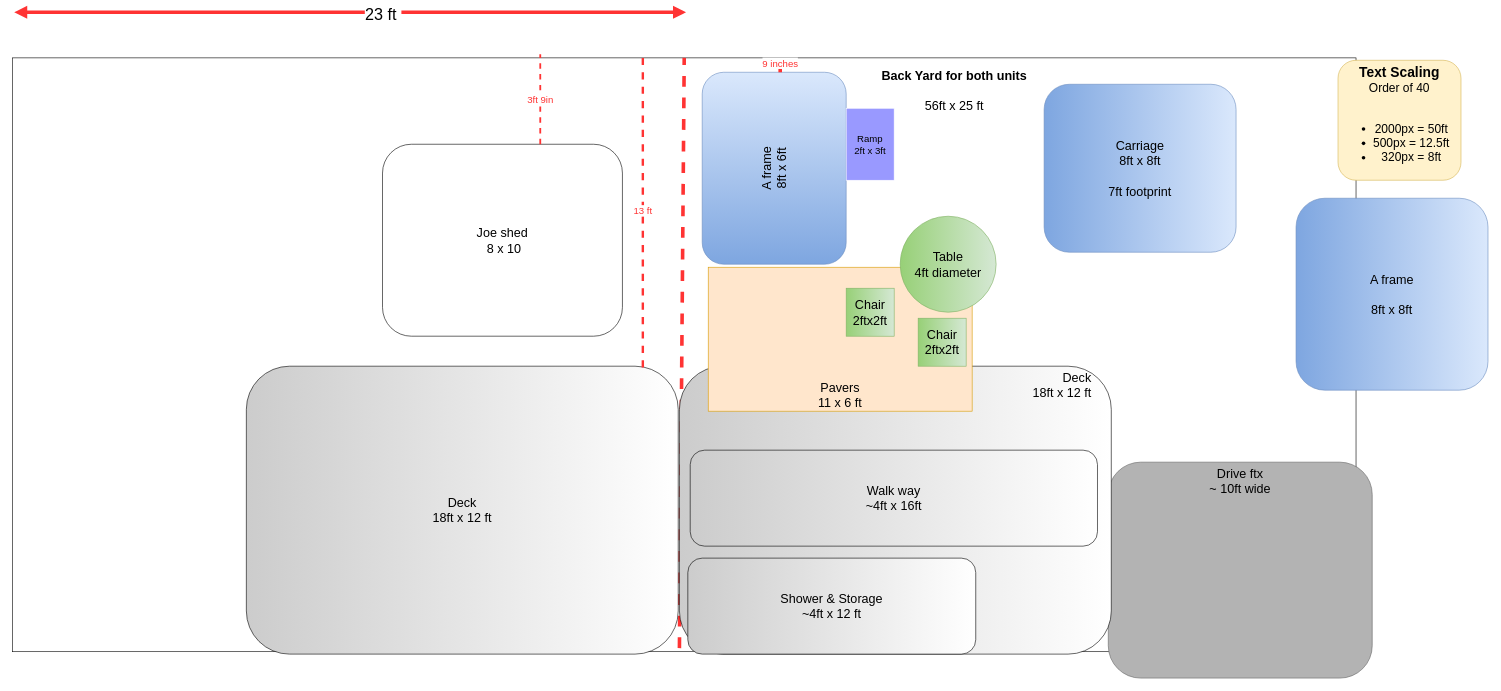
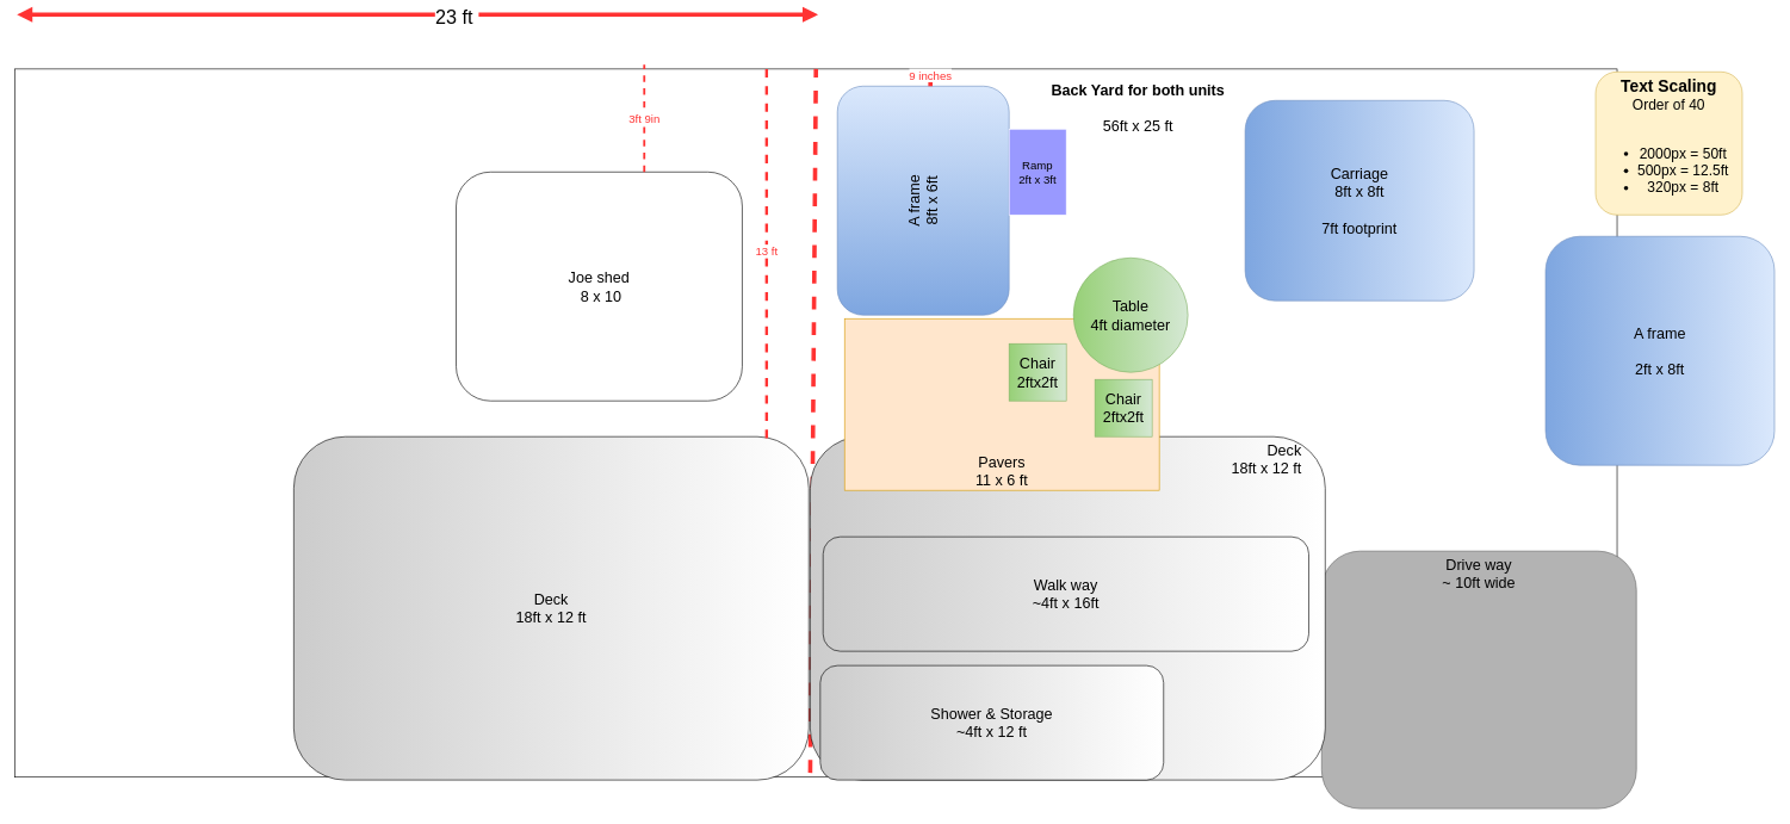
  <mxCell id="0" />
  <mxCell id="1" parent="0" />
  <mxCell id="2" value="" style="rounded=0;whiteSpace=wrap;html=1;imageAspect=0;imageWidth=40;imageHeight=25;absoluteArcSize=0;resizable=1;resizeWidth=1;resizeHeight=1;fontSize=18;fillOpacity=50;" vertex="1" parent="1"><mxGeometry x="20" y="96" width="2240" height="990" as="geometry" /></mxCell>
  <mxCell id="3" value="&lt;b style=&quot;font-size: 23px&quot;&gt;Text Scaling&lt;br&gt;&lt;/b&gt;Order of 40&lt;br&gt;&lt;span&gt;&lt;br&gt;&lt;/span&gt;&lt;ul&gt;&lt;li&gt;&lt;span&gt;2000px = 50ft&lt;/span&gt;&lt;/li&gt;&lt;li&gt;500px = 12.5ft&lt;/li&gt;&lt;li&gt;320px = 8ft&lt;/li&gt;&lt;/ul&gt;" style="rounded=1;whiteSpace=wrap;html=1;fontSize=20;labelPosition=center;verticalLabelPosition=middle;align=center;verticalAlign=middle;fillColor=#fff2cc;strokeColor=#d6b656;" vertex="1" parent="1"><mxGeometry x="2230" y="100" width="205" height="200" as="geometry" /></mxCell>
  <mxCell id="4" value="&lt;b&gt;Back Yard for both units&lt;/b&gt;&lt;br style=&quot;font-size: 21px&quot;&gt;&lt;br style=&quot;font-size: 21px&quot;&gt;56ft x 25 ft" style="text;html=1;resizable=0;autosize=1;align=center;verticalAlign=middle;points=[];fillColor=none;strokeColor=none;rounded=0;fontSize=21;" vertex="1" parent="1"><mxGeometry x="1460" y="110" width="260" height="80" as="geometry" /></mxCell>
  <mxCell id="5" value="Joe shed&lt;br&gt;&amp;nbsp;8 x 10" style="rounded=1;whiteSpace=wrap;html=1;fontSize=21;rotation=0;" vertex="1" parent="1"><mxGeometry x="637" y="240" width="400" height="320" as="geometry" /></mxCell>
  <mxCell id="6" value="" style="endArrow=none;dashed=1;html=1;rounded=0;fontSize=21;entryX=0.5;entryY=0;entryDx=0;entryDy=0;strokeWidth=6;strokeColor=#FF3333;" edge="1" parent="1" target="2"><mxGeometry width="50" height="50" relative="1" as="geometry"><mxPoint x="1132" y="1080" as="sourcePoint" /><mxPoint x="1197" y="820" as="targetPoint" /></mxGeometry></mxCell>
- <mxCell id="7" value="Drive ftx&lt;br&gt;~ 10ft wide" style="rounded=1;whiteSpace=wrap;html=1;fontSize=21;fillColor=#B3B3B3;gradientColor=none;strokeColor=#666666;verticalAlign=top;" vertex="1" parent="1"><mxGeometry x="1847" y="770" width="440" height="360" as="geometry" /></mxCell>
+ <mxCell id="7" value="Drive way&lt;br&gt;~ 10ft wide" style="rounded=1;whiteSpace=wrap;html=1;fontSize=21;fillColor=#B3B3B3;gradientColor=none;strokeColor=#666666;verticalAlign=top;" vertex="1" parent="1"><mxGeometry x="1847" y="770" width="440" height="360" as="geometry" /></mxCell>
  <mxCell id="8" value="Deck&lt;br&gt;18ft x 12 ft" style="rounded=1;whiteSpace=wrap;html=1;fontSize=21;gradientColor=#CCCCCC;gradientDirection=west;verticalAlign=top;align=right;spacingRight=31;" vertex="1" parent="1"><mxGeometry x="1132" y="610" width="720" height="480" as="geometry" /></mxCell>
  <mxCell id="9" value="Deck&lt;br&gt;18ft x 12 ft" style="rounded=1;whiteSpace=wrap;html=1;fontSize=21;gradientColor=#CCCCCC;gradientDirection=west;" vertex="1" parent="1"><mxGeometry x="410" y="610" width="720" height="480" as="geometry" /></mxCell>
  <mxCell id="10" value="Shower &amp;amp; Storage&lt;br&gt;~4ft x 12 ft" style="rounded=1;whiteSpace=wrap;html=1;fontSize=21;gradientColor=#CCCCCC;gradientDirection=west;" vertex="1" parent="1"><mxGeometry x="1146" y="930" width="480" height="160" as="geometry" /></mxCell>
  <mxCell id="11" value="Walk way&lt;br&gt;~4ft x 16ft" style="rounded=1;whiteSpace=wrap;html=1;fontSize=21;gradientColor=#CCCCCC;gradientDirection=west;" vertex="1" parent="1"><mxGeometry x="1150" y="750" width="679" height="160" as="geometry" /></mxCell>
- <mxCell id="12" value="A frame&lt;br&gt;&amp;nbsp;&lt;br&gt;8ft x 8ft" style="rounded=1;whiteSpace=wrap;html=1;fontSize=21;gradientColor=#7ea6e0;gradientDirection=west;fillColor=#dae8fc;strokeColor=#6c8ebf;" vertex="1" parent="1"><mxGeometry x="2160" y="330" width="320" height="320" as="geometry" /></mxCell>
+ <mxCell id="12" value="A frame&lt;br&gt;&amp;nbsp;&lt;br&gt;2ft x 8ft" style="rounded=1;whiteSpace=wrap;html=1;fontSize=21;gradientColor=#7ea6e0;gradientDirection=west;fillColor=#dae8fc;strokeColor=#6c8ebf;" vertex="1" parent="1"><mxGeometry x="2160" y="330" width="320" height="320" as="geometry" /></mxCell>
  <mxCell id="13" value="Carriage&lt;br&gt;8ft x 8ft&lt;br&gt;&lt;br&gt;7ft footprint" style="rounded=1;whiteSpace=wrap;html=1;fontSize=21;gradientColor=#7ea6e0;gradientDirection=west;rotation=0;textDirection=ltr;fillColor=#dae8fc;strokeColor=#6c8ebf;" vertex="1" parent="1"><mxGeometry x="1740" y="140" width="320" height="280" as="geometry" /></mxCell>
  <mxCell id="14" value="A frame&lt;br&gt;8ft x 6ft&lt;br&gt;" style="rounded=1;whiteSpace=wrap;html=1;fontSize=21;gradientColor=#7ea6e0;gradientDirection=west;rotation=-90;textDirection=ltr;fillColor=#dae8fc;strokeColor=#6c8ebf;" vertex="1" parent="1"><mxGeometry x="1130" y="160" width="320" height="240" as="geometry" /></mxCell>
  <mxCell id="15" value="13 ft" style="endArrow=none;dashed=1;html=1;rounded=0;fontSize=16;strokeWidth=4;strokeColor=#FF3333;fontColor=#FF3333;" edge="1" parent="1"><mxGeometry width="50" height="50" relative="1" as="geometry"><mxPoint x="1071" y="612" as="sourcePoint" /><mxPoint x="1071" y="90" as="targetPoint" /></mxGeometry></mxCell>
  <mxCell id="16" value="3ft 9in" style="endArrow=none;dashed=1;html=1;rounded=0;fontSize=16;strokeWidth=3;strokeColor=#FF3333;fontColor=#FF3333;" edge="1" parent="1"><mxGeometry width="50" height="50" relative="1" as="geometry"><mxPoint x="900" y="240" as="sourcePoint" /><mxPoint x="900" y="90" as="targetPoint" /></mxGeometry></mxCell>
  <mxCell id="17" value="Pavers&lt;br&gt;11 x 6 ft" style="rounded=0;whiteSpace=wrap;html=1;fontSize=21;fillColor=#ffe6cc;gradientDirection=west;verticalAlign=bottom;strokeColor=#d79b00;" vertex="1" parent="1"><mxGeometry x="1180" y="445" width="440" height="240" as="geometry" /></mxCell>
  <mxCell id="18" value="Table&lt;br&gt;4ft diameter" style="ellipse;whiteSpace=wrap;html=1;aspect=fixed;fontSize=21;fillColor=#d5e8d4;gradientColor=#97d077;gradientDirection=west;strokeColor=#82b366;" vertex="1" parent="1"><mxGeometry x="1500" y="360" width="160" height="160" as="geometry" /></mxCell>
  <mxCell id="19" value="&lt;span&gt;Chair&lt;/span&gt;&lt;br&gt;&lt;span&gt;2ftx2ft&lt;/span&gt;" style="whiteSpace=wrap;html=1;aspect=fixed;fontSize=21;fillColor=#d5e8d4;gradientColor=#97d077;gradientDirection=west;strokeColor=#82b366;" vertex="1" parent="1"><mxGeometry x="1530" y="530" width="80" height="80" as="geometry" /></mxCell>
  <mxCell id="20" value="Chair&lt;br&gt;2ftx2ft" style="whiteSpace=wrap;html=1;aspect=fixed;fontSize=21;fillColor=#d5e8d4;gradientColor=#97d077;gradientDirection=west;strokeColor=#82b366;" vertex="1" parent="1"><mxGeometry x="1410" y="480" width="80" height="80" as="geometry" /></mxCell>
  <mxCell id="21" value="9 inches" style="endArrow=none;dashed=1;html=1;rounded=0;fontSize=16;strokeWidth=6;strokeColor=#FF3333;fontColor=#FF3333;" edge="1" parent="1"><mxGeometry width="50" height="50" relative="1" as="geometry"><mxPoint x="1300" y="120" as="sourcePoint" /><mxPoint x="1300" y="90" as="targetPoint" /></mxGeometry></mxCell>
  <mxCell id="22" value="&lt;font color=&quot;#000000&quot;&gt;Ramp&lt;br&gt;2ft x 3ft&lt;/font&gt;" style="rounded=0;whiteSpace=wrap;html=1;fontSize=16;fontColor=#FF3333;fillColor=#9999FF;gradientColor=none;gradientDirection=west;strokeColor=#FFFFFF;" vertex="1" parent="1"><mxGeometry x="1410" y="180" width="80" height="120" as="geometry" /></mxCell>
  <mxCell id="23" value="" style="endArrow=block;html=1;rounded=0;fontSize=20;fontColor=#000000;strokeColor=#FF3333;strokeWidth=6;startArrow=block;startFill=1;endFill=1;" edge="1" parent="1"><mxGeometry width="50" height="50" relative="1" as="geometry"><mxPoint x="23" y="20" as="sourcePoint" /><mxPoint x="1143" y="20" as="targetPoint" /></mxGeometry></mxCell>
  <mxCell id="24" value="23 ft&amp;nbsp;" style="edgeLabel;html=1;align=center;verticalAlign=middle;resizable=0;points=[];fontSize=27;fontColor=#000000;" vertex="1" connectable="0" parent="23"><mxGeometry x="0.096" y="-3" relative="1" as="geometry"><mxPoint as="offset" /></mxGeometry></mxCell>
